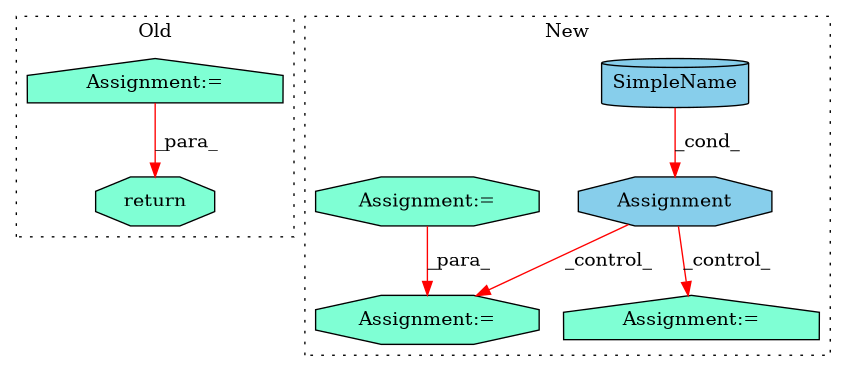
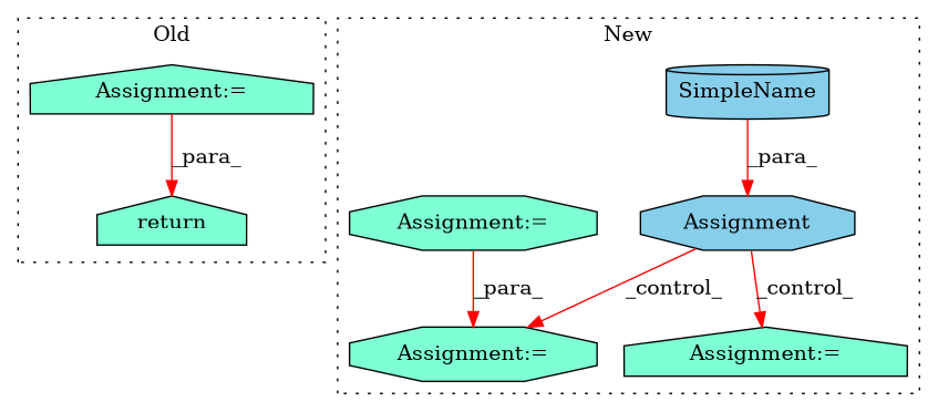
  digraph {
    node [a=7 fillcolor=aquamarine l=1 shape=octagon style=filled]
    edge [color=red]
-   n1 [a=41 l=18 label=return s=5543]
+   n1 [a=41 l=18 label=return s=5543 shape=house]
    n2 [l=45 label="Assignment:=" s=5644 shape=house]
    n3 [a=25 fillcolor=skyblue l="4,2" label=Assignment s="3040,3106"]
    n4 [label="Assignment:=" s=3132 shape=house]
    n5 [a=42 fillcolor=skyblue label=SimpleName shape=cylinder l=""]
    n6 [l="72,2" label="Assignment:=" s="3152,3242"]
    n7 [label="Assignment:=" s=3009]
    subgraph cluster_1 {
      label=Old
      style=dotted
      n1
      n2
    }
    subgraph cluster_2 {
      label=New
      style=dotted
      n3
      n4
      n5
      n6
      n7
    }
    n2 -> n1 [label=_para_]
    n3 -> n4 [label=_control_]
    n3 -> n6 [label=_control_]
-   n5 -> n3 [label=_cond_]
+   n5 -> n3 [label=_para_]
    n7 -> n6 [label=_para_]
  }
